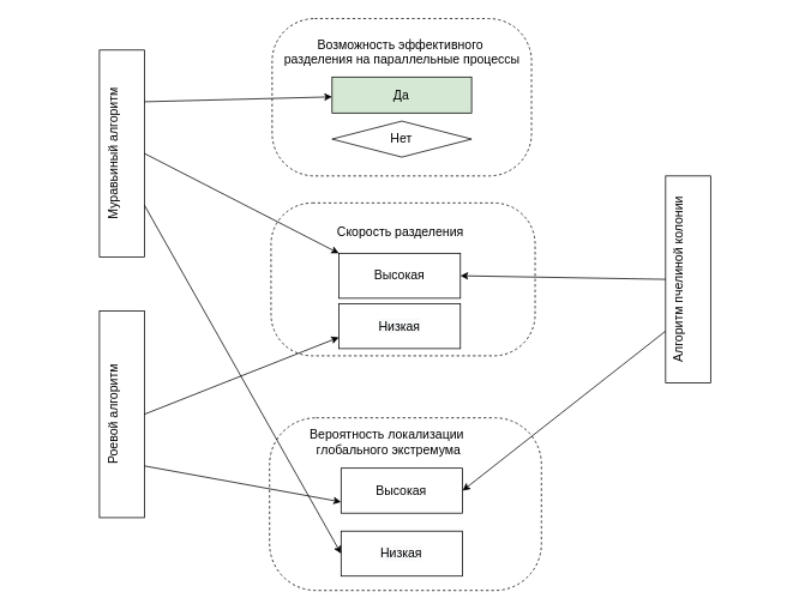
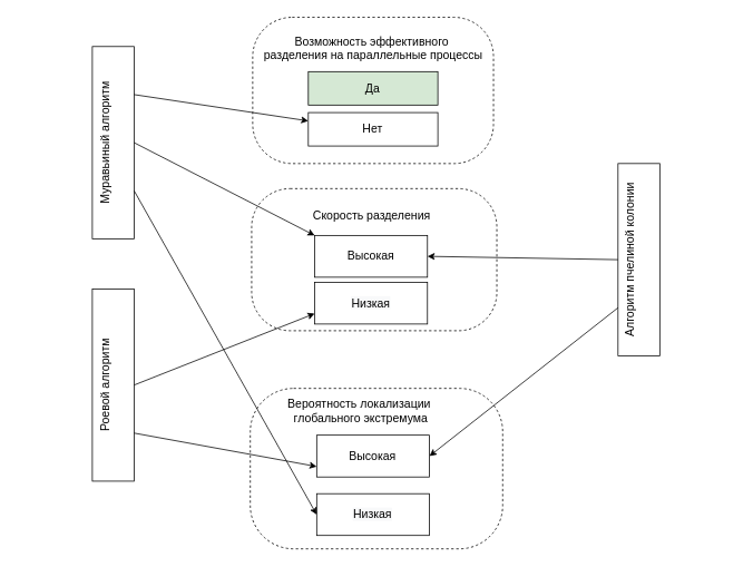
  <mxCell id="0" />
  <mxCell id="1" parent="0" />
  <mxCell id="2" value="" style="rounded=1;whiteSpace=wrap;html=1;strokeColor=#000000;fontSize=14;align=center;arcSize=27;dashed=1;" parent="1" vertex="1"><mxGeometry x="301.88" y="20" width="288.12" height="175" as="geometry" /></mxCell>
  <mxCell id="3" value="" style="rounded=1;whiteSpace=wrap;html=1;strokeColor=#000000;fontSize=14;align=center;arcSize=27;dashed=1;" parent="1" vertex="1"><mxGeometry x="300.63" y="225" width="293.37" height="170" as="geometry" /></mxCell>
  <mxCell id="4" value="" style="rounded=1;whiteSpace=wrap;html=1;strokeColor=#000000;fontSize=14;align=center;arcSize=27;dashed=1;" parent="1" vertex="1"><mxGeometry x="299" y="464" width="302" height="192" as="geometry" /></mxCell>
  <mxCell id="5" value="Муравьиный алгоритм" style="text;whiteSpace=wrap;html=1;fontSize=14;strokeColor=#000000;align=center;rotation=-90;" parent="1" vertex="1"><mxGeometry x="20" y="145" width="230" height="50" as="geometry" /></mxCell>
  <mxCell id="6" value="Роевой алгоритм" style="text;whiteSpace=wrap;html=1;fontSize=14;strokeColor=#000000;align=center;rotation=-90;" parent="1" vertex="1"><mxGeometry x="20" y="435" width="230" height="50" as="geometry" /></mxCell>
  <mxCell id="7" value="Алгоритм пчелиной колонии" style="text;whiteSpace=wrap;html=1;fontSize=14;align=center;strokeColor=#000000;rotation=-90;" parent="1" vertex="1"><mxGeometry x="649" y="285" width="230" height="50" as="geometry" /></mxCell>
  <mxCell id="8" value="&lt;span style=&quot;color: rgb(0 , 0 , 0) ; font-family: &amp;#34;helvetica&amp;#34; ; font-size: 14px ; font-style: normal ; font-weight: 400 ; letter-spacing: normal ; text-align: center ; text-indent: 0px ; text-transform: none ; word-spacing: 0px ; background-color: rgb(248 , 249 , 250) ; display: inline ; float: none&quot;&gt;Низкая&lt;/span&gt;" style="rounded=0;whiteSpace=wrap;html=1;strokeColor=#000000;fontSize=14;align=center;" parent="1" vertex="1"><mxGeometry x="378.44" y="590" width="135" height="50" as="geometry" /></mxCell>
  <mxCell id="9" value="&lt;font face=&quot;helvetica&quot;&gt;Высокая&lt;/font&gt;" style="rounded=0;whiteSpace=wrap;html=1;strokeColor=#000000;fontSize=14;align=center;" parent="1" vertex="1"><mxGeometry x="378.44" y="520" width="135" height="50" as="geometry" /></mxCell>
  <mxCell id="10" value="Вероятность локализации&lt;br&gt;&amp;nbsp;глобального экстремума" style="text;html=1;align=center;verticalAlign=middle;resizable=0;points=[];autosize=1;fontSize=14;" parent="1" vertex="1"><mxGeometry x="336.5" y="472" width="185" height="38" as="geometry" /></mxCell>
  <mxCell id="11" value="Возможность эффективного&lt;br&gt;&amp;nbsp;разделения на параллельные процессы" style="text;html=1;align=center;verticalAlign=middle;resizable=0;points=[];autosize=1;fontSize=14;" parent="1" vertex="1"><mxGeometry x="304" y="38" width="279" height="38" as="geometry" /></mxCell>
- <mxCell id="12" value="Нет" style="rhombus;whiteSpace=wrap;html=1;strokeColor=#000000;fontSize=14;align=center;" parent="1" vertex="1"><mxGeometry x="368.44" y="134" width="155" height="40" as="geometry" /></mxCell>
+ <mxCell id="12" value="Нет" style="rounded=0;whiteSpace=wrap;html=1;strokeColor=#000000;fontSize=14;align=center;" parent="1" vertex="1"><mxGeometry x="368.44" y="134" width="155" height="40" as="geometry" /></mxCell>
  <mxCell id="13" value="Скорость разделения" style="text;html=1;align=center;verticalAlign=middle;resizable=0;points=[];autosize=1;fontSize=14;" parent="1" vertex="1"><mxGeometry x="367" y="247" width="154" height="21" as="geometry" /></mxCell>
  <mxCell id="14" value="" style="endArrow=classic;html=1;rounded=0;exitX=0.5;exitY=1;exitDx=0;exitDy=0;entryX=0;entryY=0.75;entryDx=0;entryDy=0;" parent="1" source="6" target="23" edge="1"><mxGeometry width="50" height="50" relative="1" as="geometry"><mxPoint x="227" y="398" as="sourcePoint" /><mxPoint x="414.587" y="360.818" as="targetPoint" /></mxGeometry></mxCell>
  <mxCell id="15" value="" style="endArrow=classic;html=1;rounded=0;exitX=0.5;exitY=1;exitDx=0;exitDy=0;entryX=0;entryY=0;entryDx=0;entryDy=0;" parent="1" source="5" target="22" edge="1"><mxGeometry width="50" height="50" relative="1" as="geometry"><mxPoint x="242" y="237" as="sourcePoint" /><mxPoint x="418.65" y="304.144" as="targetPoint" /></mxGeometry></mxCell>
  <mxCell id="16" value="" style="endArrow=classic;html=1;rounded=0;exitX=0.5;exitY=0;exitDx=0;exitDy=0;entryX=1;entryY=0.5;entryDx=0;entryDy=0;" parent="1" source="7" target="22" edge="1"><mxGeometry width="50" height="50" relative="1" as="geometry"><mxPoint x="675" y="290" as="sourcePoint" /><mxPoint x="469.65" y="306.476" as="targetPoint" /></mxGeometry></mxCell>
  <mxCell id="17" value="" style="endArrow=classic;html=1;rounded=0;exitX=0.25;exitY=1;exitDx=0;exitDy=0;entryX=0;entryY=0.75;entryDx=0;entryDy=0;" parent="1" source="6" target="9" edge="1"><mxGeometry width="50" height="50" relative="1" as="geometry"><mxPoint x="223" y="554" as="sourcePoint" /><mxPoint x="273" y="504" as="targetPoint" /></mxGeometry></mxCell>
  <mxCell id="18" value="" style="endArrow=classic;html=1;rounded=0;exitX=0.25;exitY=1;exitDx=0;exitDy=0;entryX=0;entryY=0.5;entryDx=0;entryDy=0;" parent="1" source="5" target="8" edge="1"><mxGeometry width="50" height="50" relative="1" as="geometry"><mxPoint x="278" y="475" as="sourcePoint" /><mxPoint x="328" y="425" as="targetPoint" /></mxGeometry></mxCell>
  <mxCell id="19" value="" style="endArrow=classic;html=1;rounded=0;exitX=0.25;exitY=0;exitDx=0;exitDy=0;entryX=1;entryY=0.5;entryDx=0;entryDy=0;" parent="1" source="7" target="9" edge="1"><mxGeometry width="50" height="50" relative="1" as="geometry"><mxPoint x="607" y="458" as="sourcePoint" /><mxPoint x="657" y="408" as="targetPoint" /></mxGeometry></mxCell>
  <mxCell id="20" value="Да" style="rounded=0;whiteSpace=wrap;html=1;strokeColor=#000000;fontSize=14;align=center;fillColor=#d5e8d4;" parent="1" vertex="1"><mxGeometry x="368.44" y="85" width="155" height="40" as="geometry" /></mxCell>
- <mxCell id="21" value="" style="endArrow=classic;html=1;rounded=0;exitX=0.75;exitY=1;exitDx=0;exitDy=0;" parent="1" source="5" target="20" edge="1"><mxGeometry width="50" height="50" relative="1" as="geometry"><mxPoint x="210" y="101" as="sourcePoint" /><mxPoint x="260" y="51" as="targetPoint" /></mxGeometry></mxCell>
+ <mxCell id="21" value="" style="endArrow=classic;html=1;rounded=0;exitX=0.75;exitY=1;exitDx=0;exitDy=0;entryX=0;entryY=0.25;entryDx=0;entryDy=0;" parent="1" source="5" target="12" edge="1"><mxGeometry width="50" height="50" relative="1" as="geometry"><mxPoint x="210" y="101" as="sourcePoint" /><mxPoint x="260" y="51" as="targetPoint" /></mxGeometry></mxCell>
  <mxCell id="22" value="&lt;font face=&quot;helvetica&quot;&gt;Высокая&lt;/font&gt;" style="rounded=0;whiteSpace=wrap;html=1;strokeColor=#000000;fontSize=14;align=center;" vertex="1" parent="1"><mxGeometry x="376" y="281" width="135" height="50" as="geometry" /></mxCell>
  <mxCell id="23" value="&lt;span style=&quot;color: rgb(0 , 0 , 0) ; font-family: &amp;#34;helvetica&amp;#34; ; font-size: 14px ; font-style: normal ; font-weight: 400 ; letter-spacing: normal ; text-align: center ; text-indent: 0px ; text-transform: none ; word-spacing: 0px ; background-color: rgb(248 , 249 , 250) ; display: inline ; float: none&quot;&gt;Низкая&lt;/span&gt;" style="rounded=0;whiteSpace=wrap;html=1;strokeColor=#000000;fontSize=14;align=center;" vertex="1" parent="1"><mxGeometry x="376" y="337" width="135" height="50" as="geometry" /></mxCell>
